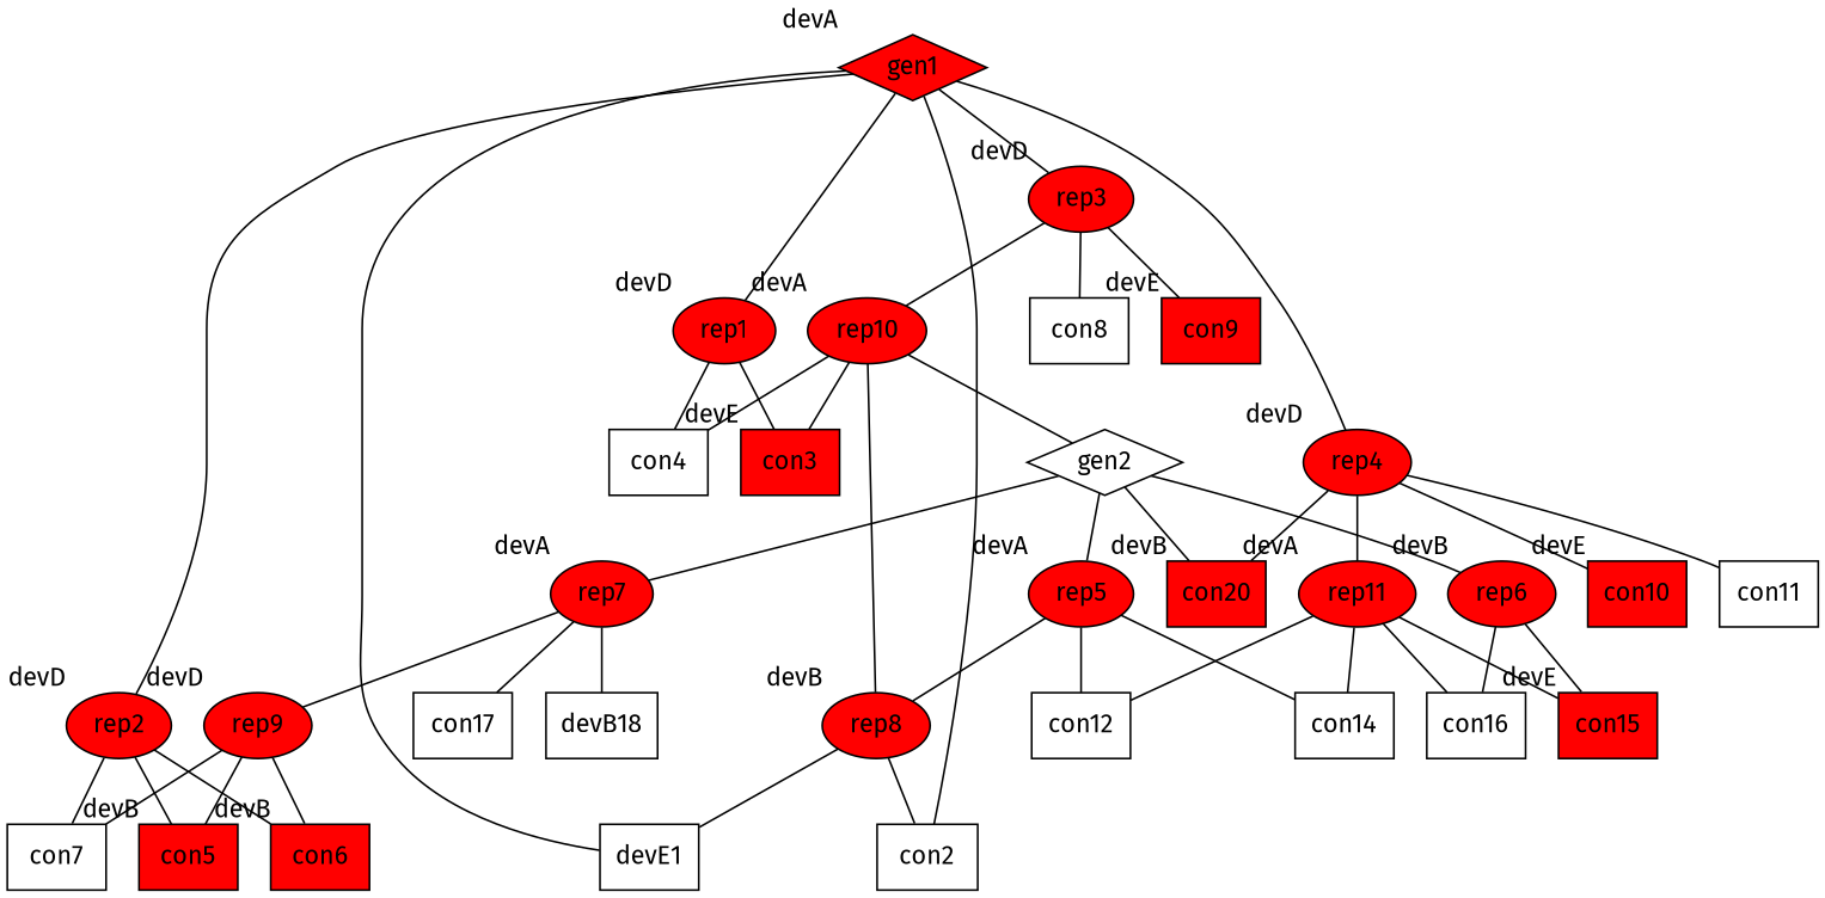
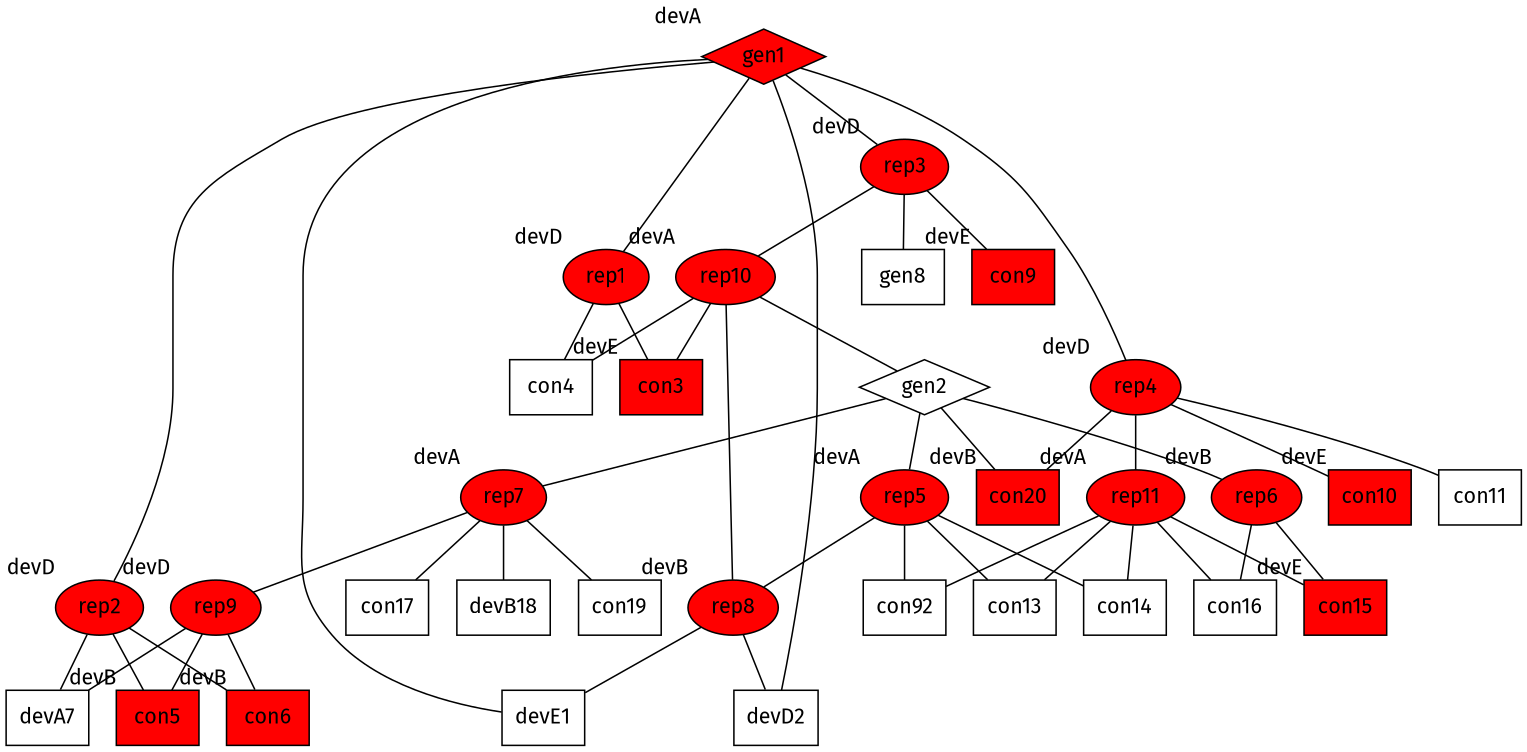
  graph {
    fontname="Fira Sans"
    node [fillcolor=red fontname="Fira Sans" shape=box style=filled]
    edge [fontname="Fira Sans"]
    gen1 [shape=diamond xlabel=devA]
    n2 [label=devE1 fillcolor="" style=""]
-   con2 [fillcolor="" style=""]
+   con2 [label=devD2 fillcolor="" style=""]
    rep1 [shape=ellipse xlabel=devD]
    rep2 [shape=ellipse xlabel=devD]
    rep3 [shape=ellipse xlabel=devD]
    rep4 [shape=ellipse xlabel=devD]
    con3 [xlabel=devE]
    con4 [fillcolor="" style=""]
    con5 [xlabel=devB]
    con6 [xlabel=devB]
-   con7 [fillcolor="" style=""]
-   con8 [fillcolor="" style=""]
+   con7 [label=devA7 fillcolor="" style=""]
+   con8 [label=gen8 fillcolor="" style=""]
    con9 [xlabel=devE]
    rep10 [shape=ellipse xlabel=devA]
    con20 [xlabel=devB]
    con10 [xlabel=devE]
    con11 [fillcolor="" style=""]
    rep11 [shape=ellipse xlabel=devA]
    gen2 [shape=diamond fillcolor="" style=""]
    rep5 [shape=ellipse xlabel=devA]
    rep6 [shape=ellipse xlabel=devB]
    rep7 [shape=ellipse xlabel=devA]
-   con12 [fillcolor="" style=""]
+   con12 [label=con92 fillcolor="" style=""]
+   con13 [fillcolor="" style=""]
    con14 [fillcolor="" style=""]
    rep8 [shape=ellipse xlabel=devB]
    con15 [xlabel=devE]
    con16 [fillcolor="" style=""]
    con17 [fillcolor="" style=""]
    n31 [label=devB18 fillcolor="" style=""]
+   con19 [fillcolor="" style=""]
    rep9 [shape=ellipse xlabel=devD]
    gen1 -- n2
    gen1 -- con2
    gen1 -- rep1
    gen1 -- rep2
    gen1 -- rep3
    gen1 -- rep4
    rep1 -- con3
    rep1 -- con4
    rep2 -- con5
    rep2 -- con6
    rep2 -- con7
    rep3 -- con8
    rep3 -- con9
    rep3 -- rep10
    rep4 -- con20
    rep4 -- con10
    rep4 -- con11
    rep4 -- rep11
    rep10 -- con3
    rep10 -- con4
    rep10 -- gen2
    rep11 -- con12
+   rep11 -- con13
    rep11 -- con14
    rep11 -- con15
    rep11 -- con16
    gen2 -- con20
    gen2 -- rep5
    gen2 -- rep6
    gen2 -- rep7
    rep5 -- con12
+   rep5 -- con13
    rep5 -- con14
    rep5 -- rep8
    rep6 -- con15
    rep6 -- con16
    rep7 -- con17
    rep7 -- n31
+   rep7 -- con19
    rep7 -- rep9
    rep8 -- n2
    rep8 -- con2
    rep8 -- rep10
    rep9 -- con5
    rep9 -- con6
    rep9 -- con7
  }
